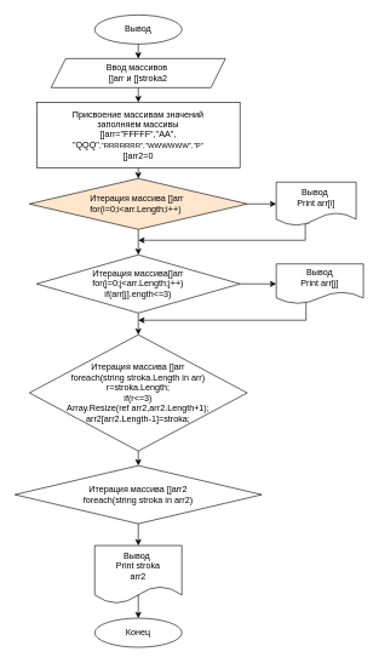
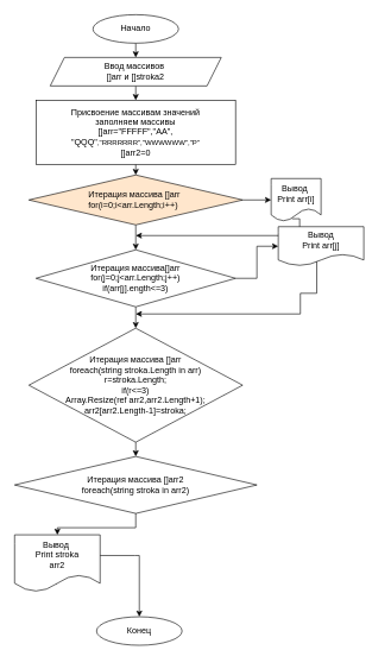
  <mxCell id="0" />
  <mxCell id="1" parent="0" />
  <mxCell id="2" style="edgeStyle=orthogonalEdgeStyle;rounded=0;orthogonalLoop=1;jettySize=auto;html=1;exitX=0.5;exitY=1;exitDx=0;exitDy=0;entryX=0.5;entryY=0;entryDx=0;entryDy=0;" edge="1" parent="1" source="3" target="6"><mxGeometry relative="1" as="geometry" /></mxCell>
  <mxCell id="3" value="" style="ellipse;whiteSpace=wrap;html=1;" vertex="1" parent="1"><mxGeometry x="130" width="120" height="40" as="geometry" y="20" /></mxCell>
- <mxCell id="4" value="Вывод" style="text;html=1;strokeColor=none;fillColor=none;align=center;verticalAlign=middle;whiteSpace=wrap;rounded=0;" vertex="1" parent="1"><mxGeometry x="170" y="30" width="40" height="20" as="geometry" /></mxCell>
+ <mxCell id="4" value="Начало" style="text;html=1;strokeColor=none;fillColor=none;align=center;verticalAlign=middle;whiteSpace=wrap;rounded=0;" vertex="1" parent="1"><mxGeometry x="170" y="30" width="40" height="20" as="geometry" /></mxCell>
  <mxCell id="5" style="edgeStyle=orthogonalEdgeStyle;rounded=0;orthogonalLoop=1;jettySize=auto;html=1;exitX=0.5;exitY=1;exitDx=0;exitDy=0;entryX=0.5;entryY=0;entryDx=0;entryDy=0;" edge="1" parent="1" source="6" target="8"><mxGeometry relative="1" as="geometry" /></mxCell>
  <mxCell id="6" value="Ввод массивов&amp;nbsp;&lt;br&gt;[]arr и []stroka2" style="shape=parallelogram;perimeter=parallelogramPerimeter;whiteSpace=wrap;html=1;fixedSize=1;" vertex="1" parent="1"><mxGeometry x="70" y="80" width="240" height="40" as="geometry" /></mxCell>
  <mxCell id="7" style="edgeStyle=orthogonalEdgeStyle;rounded=0;orthogonalLoop=1;jettySize=auto;html=1;exitX=0.5;exitY=1;exitDx=0;exitDy=0;entryX=0.5;entryY=0;entryDx=0;entryDy=0;" edge="1" parent="1" source="8" target="11"><mxGeometry relative="1" as="geometry" /></mxCell>
  <mxCell id="8" value="Присвоение массивам значений&lt;br&gt;заполняем массивы&lt;br&gt;[]arr=&quot;FFFFF&quot;,&quot;AA&quot;, &quot;QQQ&quot;&lt;span style=&quot;font-size: 10px&quot;&gt;,&quot;RRRRRRR&quot;,&quot;WWWWWW&quot;,&quot;P&quot;&lt;/span&gt;&lt;br&gt;[]arr2=0" style="rounded=0;whiteSpace=wrap;html=1;" vertex="1" parent="1"><mxGeometry x="50" y="140" width="280" height="90" as="geometry" /></mxCell>
  <mxCell id="9" style="edgeStyle=orthogonalEdgeStyle;rounded=0;orthogonalLoop=1;jettySize=auto;html=1;exitX=0.5;exitY=1;exitDx=0;exitDy=0;entryX=0.5;entryY=0;entryDx=0;entryDy=0;" edge="1" parent="1" source="11" target="16"><mxGeometry relative="1" as="geometry" /></mxCell>
  <mxCell id="10" style="edgeStyle=orthogonalEdgeStyle;rounded=0;orthogonalLoop=1;jettySize=auto;html=1;exitX=1;exitY=0.5;exitDx=0;exitDy=0;entryX=0;entryY=0.5;entryDx=0;entryDy=0;" edge="1" parent="1" source="11" target="13"><mxGeometry relative="1" as="geometry" /></mxCell>
  <mxCell id="11" value="Итерация массива []arr&amp;nbsp;&lt;br&gt;for(i=0;i&amp;lt;arr.Length;i++)&amp;nbsp;&amp;nbsp;" style="rhombus;whiteSpace=wrap;html=1;fillColor=#ffe6cc;" vertex="1" parent="1"><mxGeometry x="40" y="245" width="300" height="70" as="geometry" /></mxCell>
  <mxCell id="12" style="edgeStyle=orthogonalEdgeStyle;rounded=0;orthogonalLoop=1;jettySize=auto;html=1;exitX=0.417;exitY=0.94;exitDx=0;exitDy=0;exitPerimeter=0;" edge="1" parent="1" source="13"><mxGeometry relative="1" as="geometry"><mxPoint x="190" y="330" as="targetPoint" /><Array as="points"><mxPoint x="420" y="330" /></Array></mxGeometry></mxCell>
- <mxCell id="13" value="Вывод&amp;nbsp;&lt;br&gt;Print arr[i]" style="shape=document;whiteSpace=wrap;html=1;boundedLbl=1;" vertex="1" parent="1"><mxGeometry x="380" y="250" width="110" height="60" as="geometry" /></mxCell>
+ <mxCell id="13" value="Вывод&amp;nbsp;&lt;br&gt;Print arr[i]" style="shape=document;whiteSpace=wrap;html=1;boundedLbl=1;" vertex="1" parent="1"><mxGeometry x="380" y="250" width="70" height="60" as="geometry" /></mxCell>
  <mxCell id="14" style="edgeStyle=orthogonalEdgeStyle;rounded=0;orthogonalLoop=1;jettySize=auto;html=1;exitX=0.5;exitY=1;exitDx=0;exitDy=0;entryX=0.5;entryY=0;entryDx=0;entryDy=0;" edge="1" parent="1" source="16" target="20"><mxGeometry relative="1" as="geometry" /></mxCell>
  <mxCell id="15" style="edgeStyle=orthogonalEdgeStyle;rounded=0;orthogonalLoop=1;jettySize=auto;html=1;entryX=0;entryY=0.5;entryDx=0;entryDy=0;" edge="1" parent="1" source="16" target="18"><mxGeometry relative="1" as="geometry" /></mxCell>
  <mxCell id="16" value="Итерация массива[]arr&lt;br&gt;for(j=0;j&amp;lt;arr.Length;j++)&lt;br&gt;if(arr[j].ength&amp;lt;=3)" style="rhombus;whiteSpace=wrap;html=1;" vertex="1" parent="1"><mxGeometry x="50" y="350" width="280" height="80" as="geometry" /></mxCell>
  <mxCell id="17" style="edgeStyle=orthogonalEdgeStyle;rounded=0;orthogonalLoop=1;jettySize=auto;html=1;exitX=0.45;exitY=0.878;exitDx=0;exitDy=0;exitPerimeter=0;" edge="1" parent="1" source="18"><mxGeometry relative="1" as="geometry"><mxPoint x="190" y="440" as="targetPoint" /><Array as="points"><mxPoint x="421" y="411" /><mxPoint x="421" y="440" /></Array></mxGeometry></mxCell>
- <mxCell id="18" value="Вывод&lt;br&gt;Print arr[j]" style="shape=document;whiteSpace=wrap;html=1;boundedLbl=1;" vertex="1" parent="1"><mxGeometry x="380" y="362.5" width="120" height="55" as="geometry" /></mxCell>
+ <mxCell id="18" value="Вывод&lt;br&gt;Print arr[j]" style="shape=document;whiteSpace=wrap;html=1;boundedLbl=1;" vertex="1" parent="1"><mxGeometry x="390" y="317.5" width="120" height="55" as="geometry" /></mxCell>
  <mxCell id="19" style="edgeStyle=orthogonalEdgeStyle;rounded=0;orthogonalLoop=1;jettySize=auto;html=1;exitX=0.5;exitY=1;exitDx=0;exitDy=0;entryX=0.5;entryY=0;entryDx=0;entryDy=0;" edge="1" parent="1" source="20" target="22"><mxGeometry relative="1" as="geometry" /></mxCell>
  <mxCell id="20" value="Итерация массива []arr&lt;br&gt;foreach(string stroka.Length in arr)&lt;br&gt;r=stroka.Length;&lt;br&gt;if(r&amp;lt;=3)&lt;br&gt;Array.Resize(ref arr2,arr2.Length+1);&lt;br&gt;arr2[arr2.Length-1]=stroka;" style="rhombus;whiteSpace=wrap;html=1;" vertex="1" parent="1"><mxGeometry x="40" y="460" width="300" height="160" as="geometry" /></mxCell>
  <mxCell id="21" style="edgeStyle=orthogonalEdgeStyle;rounded=0;orthogonalLoop=1;jettySize=auto;html=1;exitX=0.5;exitY=1;exitDx=0;exitDy=0;entryX=0.5;entryY=0;entryDx=0;entryDy=0;" edge="1" parent="1" source="22" target="24"><mxGeometry relative="1" as="geometry" /></mxCell>
  <mxCell id="22" value="Итерация массива []arr2&lt;br&gt;foreach(string stroka in arr2)" style="rhombus;whiteSpace=wrap;html=1;" vertex="1" parent="1"><mxGeometry x="20" y="640" width="340" height="80" as="geometry" /></mxCell>
  <mxCell id="23" style="edgeStyle=orthogonalEdgeStyle;rounded=0;orthogonalLoop=1;jettySize=auto;html=1;entryX=0.5;entryY=0;entryDx=0;entryDy=0;exitX=0.49;exitY=0.865;exitDx=0;exitDy=0;exitPerimeter=0;" edge="1" parent="1" source="24" target="25"><mxGeometry relative="1" as="geometry"><Array as="points"><mxPoint x="189" y="779" /><mxPoint x="190" y="779" /></Array></mxGeometry></mxCell>
- <mxCell id="24" value="Вывод&amp;nbsp;&lt;br&gt;Print stroka&lt;br&gt;arr2" style="shape=document;whiteSpace=wrap;html=1;boundedLbl=1;" vertex="1" parent="1"><mxGeometry x="130" y="750" width="120" height="80" as="geometry" /></mxCell>
- <mxCell id="25" value="Конец" style="ellipse;whiteSpace=wrap;html=1;" vertex="1" parent="1"><mxGeometry x="130" y="850" width="120" height="40" as="geometry" /></mxCell>
+ <mxCell id="24" value="Вывод&amp;nbsp;&lt;br&gt;Print stroka&lt;br&gt;arr2" style="shape=document;whiteSpace=wrap;html=1;boundedLbl=1;" vertex="1" parent="1"><mxGeometry x="20" y="750" width="120" height="80" as="geometry" /></mxCell>
+ <mxCell id="25" value="Конец" style="ellipse;whiteSpace=wrap;html=1;" vertex="1" parent="1"><mxGeometry x="135" y="865" width="120" height="40" as="geometry" /></mxCell>
